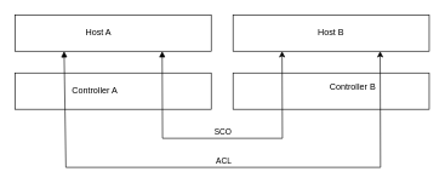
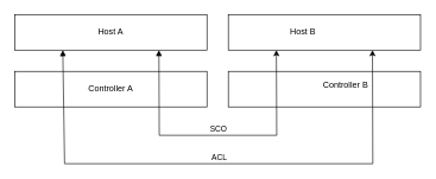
  <mxCell id="0" />
  <mxCell id="1" parent="0" />
  <mxCell id="2" value="" style="rounded=0;whiteSpace=wrap;html=1;fillColor=none;" parent="1" vertex="1"><mxGeometry x="20" y="100" width="270" height="50" as="geometry" /></mxCell>
- <mxCell id="3" value="Controller A" style="text;html=1;strokeColor=none;fillColor=none;align=center;verticalAlign=middle;whiteSpace=wrap;rounded=0;" parent="1" vertex="1"><mxGeometry x="85" y="110" width="90" height="30" as="geometry" /></mxCell>
+ <mxCell id="3" value="Controller A" style="text;html=1;strokeColor=none;fillColor=none;align=center;verticalAlign=middle;whiteSpace=wrap;rounded=0;" parent="1" vertex="1"><mxGeometry x="110" y="110" width="90" height="30" as="geometry" /></mxCell>
  <mxCell id="4" value="" style="rounded=0;whiteSpace=wrap;html=1;fillColor=none;" parent="1" vertex="1"><mxGeometry x="320" y="100" width="270" height="50" as="geometry" /></mxCell>
  <mxCell id="5" value="Controller B" style="text;html=1;strokeColor=none;fillColor=none;align=center;verticalAlign=middle;whiteSpace=wrap;rounded=0;" parent="1" vertex="1"><mxGeometry x="440" y="105" width="90" height="30" as="geometry" /></mxCell>
  <mxCell id="6" value="" style="endArrow=classic;html=1;rounded=0;exitX=0.75;exitY=1;exitDx=0;exitDy=0;entryX=0.25;entryY=1;entryDx=0;entryDy=0;startArrow=block;" parent="1" source="10" target="11" edge="1"><mxGeometry relative="1" as="geometry"><mxPoint x="220" y="260" as="sourcePoint" /><mxPoint x="390" y="260" as="targetPoint" /><Array as="points"><mxPoint x="223" y="190" /><mxPoint x="388" y="190" /></Array></mxGeometry></mxCell>
  <mxCell id="7" value="SCO" style="edgeLabel;resizable=0;html=1;align=center;verticalAlign=middle;labelBackgroundColor=none;" parent="6" connectable="0" vertex="1"><mxGeometry relative="1" as="geometry"><mxPoint y="-10" as="offset" /></mxGeometry></mxCell>
  <mxCell id="8" value="" style="endArrow=classic;html=1;rounded=0;exitX=0.25;exitY=1;exitDx=0;exitDy=0;entryX=0.75;entryY=1;entryDx=0;entryDy=0;startArrow=block;" parent="1" source="10" target="11" edge="1"><mxGeometry relative="1" as="geometry"><mxPoint x="90" y="260" as="sourcePoint" /><mxPoint x="520" y="260" as="targetPoint" /><Array as="points"><mxPoint x="90" y="230" /><mxPoint x="523" y="230" /></Array></mxGeometry></mxCell>
  <mxCell id="9" value="ACL" style="edgeLabel;resizable=0;html=1;align=center;verticalAlign=middle;labelBackgroundColor=none;" parent="8" connectable="0" vertex="1"><mxGeometry relative="1" as="geometry"><mxPoint y="-10" as="offset" /></mxGeometry></mxCell>
  <mxCell id="10" value="" style="rounded=0;whiteSpace=wrap;html=1;fillColor=none;" vertex="1" parent="1"><mxGeometry x="20" y="20" width="270" height="50" as="geometry" /></mxCell>
  <mxCell id="11" value="" style="rounded=0;whiteSpace=wrap;html=1;fillColor=none;" vertex="1" parent="1"><mxGeometry x="320" y="20" width="270" height="50" as="geometry" /></mxCell>
- <mxCell id="12" value="Host A" style="text;html=1;strokeColor=none;fillColor=none;align=center;verticalAlign=middle;whiteSpace=wrap;rounded=0;" vertex="1" parent="1"><mxGeometry x="90" y="30" width="90" height="30" as="geometry" /></mxCell>
- <mxCell id="13" value="Host B" style="text;html=1;strokeColor=none;fillColor=none;align=center;verticalAlign=middle;whiteSpace=wrap;rounded=0;" vertex="1" parent="1"><mxGeometry x="410" y="30" width="90" height="30" as="geometry" /></mxCell>
+ <mxCell id="12" value="Host A" style="text;html=1;strokeColor=none;fillColor=none;align=center;verticalAlign=middle;whiteSpace=wrap;rounded=0;" vertex="1" parent="1"><mxGeometry x="110" y="30" width="90" height="30" as="geometry" /></mxCell>
+ <mxCell id="13" value="Host B" style="text;html=1;strokeColor=none;fillColor=none;align=center;verticalAlign=middle;whiteSpace=wrap;rounded=0;" vertex="1" parent="1"><mxGeometry x="380" y="30" width="90" height="30" as="geometry" /></mxCell>
